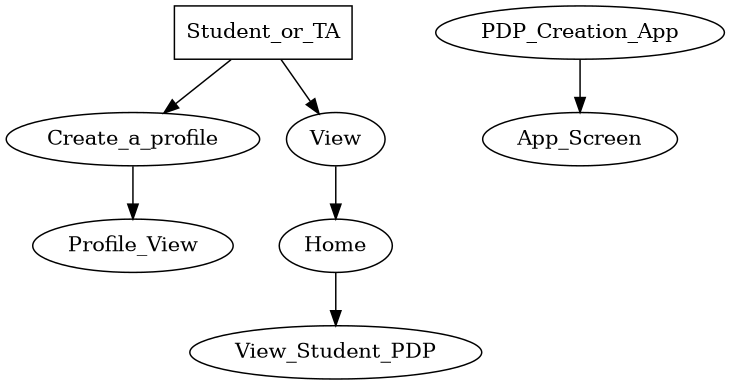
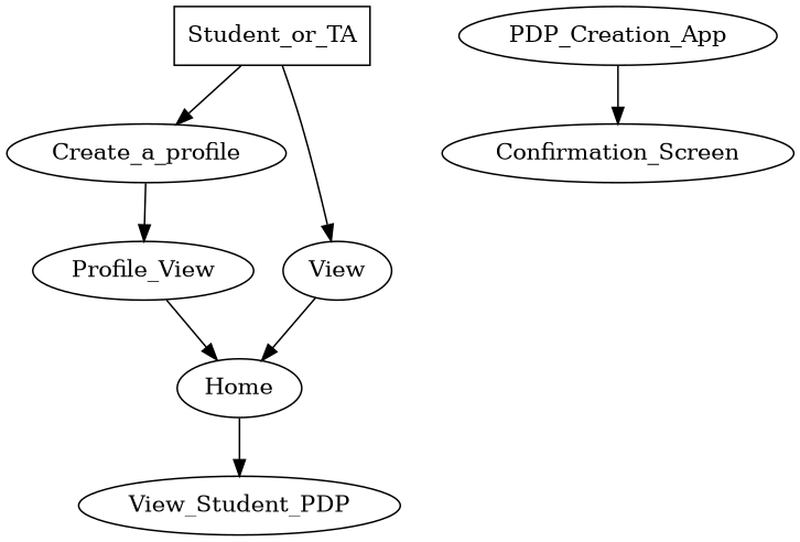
  digraph {
    n1 [label=Student_or_TA shape=box]
    Create_a_profile
    n3 [label=View]
    n4 [label=Profile_View]
    Home
    View_Student_PDP
    PDP_Creation_App
-   Confirmation_Screen [label=App_Screen]
+   Confirmation_Screen
    n1 -> Create_a_profile
    n1 -> n3
    Create_a_profile -> n4
    n3 -> Home
+   n4 -> Home
    Home -> View_Student_PDP
    PDP_Creation_App -> Confirmation_Screen
  }
